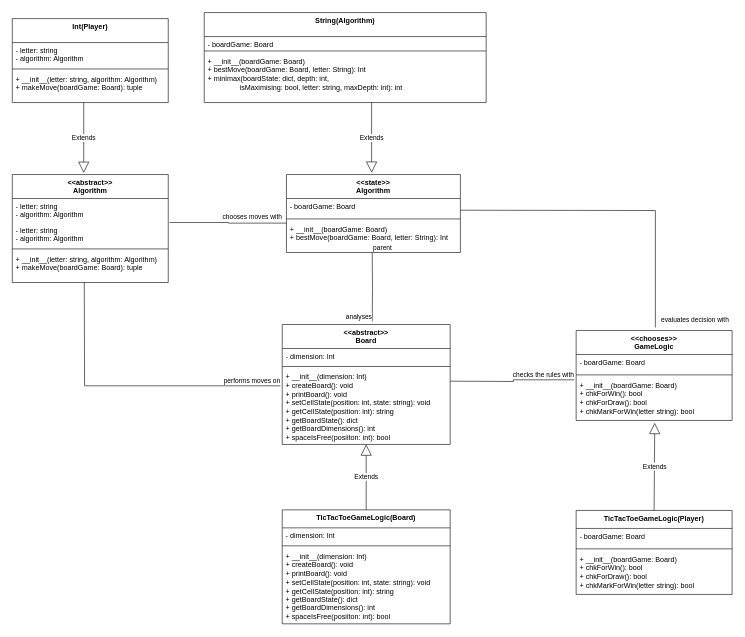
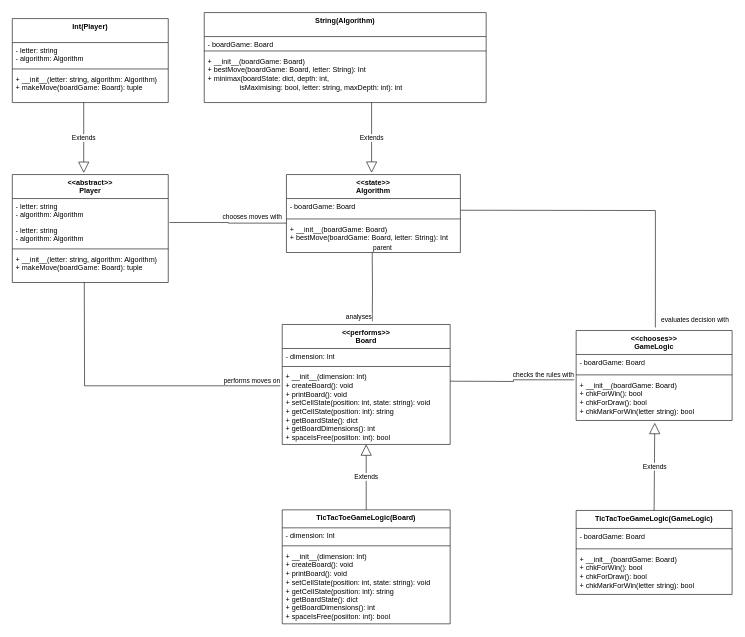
  <mxCell id="0" />
  <mxCell id="1" parent="0" />
  <mxCell id="2" value="&amp;lt;&amp;lt;state&amp;gt;&amp;gt;&lt;br&gt;Algorithm&lt;br&gt;" style="swimlane;fontStyle=1;align=center;verticalAlign=top;childLayout=stackLayout;horizontal=1;startSize=40;horizontalStack=0;resizeParent=1;resizeParentMax=0;resizeLast=0;collapsible=1;marginBottom=0;whiteSpace=wrap;html=1;" parent="1" vertex="1"><mxGeometry x="477" y="290" width="290" height="130" as="geometry" /></mxCell>
  <mxCell id="3" value="- boardGame: Board&lt;br&gt;" style="text;strokeColor=none;fillColor=none;align=left;verticalAlign=top;spacingLeft=4;spacingRight=4;overflow=hidden;rotatable=0;points=[[0,0.5],[1,0.5]];portConstraint=eastwest;whiteSpace=wrap;html=1;" parent="2" vertex="1"><mxGeometry y="40" width="290" height="30" as="geometry" /></mxCell>
  <mxCell id="4" value="" style="line;strokeWidth=1;fillColor=none;align=left;verticalAlign=middle;spacingTop=-1;spacingLeft=3;spacingRight=3;rotatable=0;labelPosition=right;points=[];portConstraint=eastwest;strokeColor=inherit;" parent="2" vertex="1"><mxGeometry y="70" width="290" height="8" as="geometry" /></mxCell>
  <mxCell id="5" value="+ __init__(boardGame: Board)&lt;br&gt;+ bestMove(boardGame: Board, letter: String): Int" style="text;strokeColor=none;fillColor=none;align=left;verticalAlign=top;spacingLeft=4;spacingRight=4;overflow=hidden;rotatable=0;points=[[0,0.5],[1,0.5]];portConstraint=eastwest;whiteSpace=wrap;html=1;" parent="2" vertex="1"><mxGeometry y="78" width="290" height="52" as="geometry" /></mxCell>
- <mxCell id="6" value="&amp;lt;&amp;lt;abstract&amp;gt;&amp;gt;&lt;br&gt;Board&lt;br&gt;" style="swimlane;fontStyle=1;align=center;verticalAlign=top;childLayout=stackLayout;horizontal=1;startSize=40;horizontalStack=0;resizeParent=1;resizeParentMax=0;resizeLast=0;collapsible=1;marginBottom=0;whiteSpace=wrap;html=1;" parent="1" vertex="1"><mxGeometry x="470" y="540" width="280" height="200" as="geometry" /></mxCell>
+ <mxCell id="6" value="&amp;lt;&amp;lt;performs&amp;gt;&amp;gt;&lt;br&gt;Board&lt;br&gt;" style="swimlane;fontStyle=1;align=center;verticalAlign=top;childLayout=stackLayout;horizontal=1;startSize=40;horizontalStack=0;resizeParent=1;resizeParentMax=0;resizeLast=0;collapsible=1;marginBottom=0;whiteSpace=wrap;html=1;" parent="1" vertex="1"><mxGeometry x="470" y="540" width="280" height="200" as="geometry" /></mxCell>
  <mxCell id="7" value="- dimension: Int" style="text;strokeColor=none;fillColor=none;align=left;verticalAlign=top;spacingLeft=4;spacingRight=4;overflow=hidden;rotatable=0;points=[[0,0.5],[1,0.5]];portConstraint=eastwest;whiteSpace=wrap;html=1;" parent="6" vertex="1"><mxGeometry y="40" width="280" height="26" as="geometry" /></mxCell>
  <mxCell id="8" value="" style="line;strokeWidth=1;fillColor=none;align=left;verticalAlign=middle;spacingTop=-1;spacingLeft=3;spacingRight=3;rotatable=0;labelPosition=right;points=[];portConstraint=eastwest;strokeColor=inherit;" parent="6" vertex="1"><mxGeometry y="66" width="280" height="8" as="geometry" /></mxCell>
  <mxCell id="9" value="+ __init__(dimension: Int)&lt;br&gt;+ createBoard(): void&lt;br&gt;+ printBoard(): void&lt;br&gt;+ setCellState(position: int, state: string): void&lt;br&gt;+ getCellState(position: int): string&lt;br&gt;+ getBoardState(): dict&lt;br&gt;+ getBoardDimensions(): int&lt;br&gt;+ spaceIsFree(posiiton: int): bool" style="text;strokeColor=none;fillColor=none;align=left;verticalAlign=top;spacingLeft=4;spacingRight=4;overflow=hidden;rotatable=0;points=[[0,0.5],[1,0.5]];portConstraint=eastwest;whiteSpace=wrap;html=1;" parent="6" vertex="1"><mxGeometry y="74" width="280" height="126" as="geometry" /></mxCell>
  <mxCell id="10" value="&amp;lt;&amp;lt;chooses&amp;gt;&amp;gt;&lt;br&gt;GameLogic" style="swimlane;fontStyle=1;align=center;verticalAlign=top;childLayout=stackLayout;horizontal=1;startSize=40;horizontalStack=0;resizeParent=1;resizeParentMax=0;resizeLast=0;collapsible=1;marginBottom=0;whiteSpace=wrap;html=1;" parent="1" vertex="1"><mxGeometry x="960" y="550" width="260" height="150" as="geometry" /></mxCell>
  <mxCell id="11" value="- boardGame: Board" style="text;strokeColor=none;fillColor=none;align=left;verticalAlign=top;spacingLeft=4;spacingRight=4;overflow=hidden;rotatable=0;points=[[0,0.5],[1,0.5]];portConstraint=eastwest;whiteSpace=wrap;html=1;" parent="10" vertex="1"><mxGeometry y="40" width="260" height="30" as="geometry" /></mxCell>
  <mxCell id="12" value="" style="line;strokeWidth=1;fillColor=none;align=left;verticalAlign=middle;spacingTop=-1;spacingLeft=3;spacingRight=3;rotatable=0;labelPosition=right;points=[];portConstraint=eastwest;strokeColor=inherit;" parent="10" vertex="1"><mxGeometry y="70" width="260" height="8" as="geometry" /></mxCell>
  <mxCell id="13" value="+ __init__(boardGame: Board)&lt;br&gt;+ chkForWin(): bool&lt;br&gt;+ chkForDraw(): bool&lt;br&gt;+ chkMarkForWin(letter string): bool" style="text;strokeColor=none;fillColor=none;align=left;verticalAlign=top;spacingLeft=4;spacingRight=4;overflow=hidden;rotatable=0;points=[[0,0.5],[1,0.5]];portConstraint=eastwest;whiteSpace=wrap;html=1;" parent="10" vertex="1"><mxGeometry y="78" width="260" height="72" as="geometry" /></mxCell>
- <mxCell id="14" value="&amp;lt;&amp;lt;abstract&amp;gt;&amp;gt;&lt;br&gt;Algorithm" style="swimlane;fontStyle=1;align=center;verticalAlign=top;childLayout=stackLayout;horizontal=1;startSize=40;horizontalStack=0;resizeParent=1;resizeParentMax=0;resizeLast=0;collapsible=1;marginBottom=0;whiteSpace=wrap;html=1;" parent="1" vertex="1"><mxGeometry x="20" y="290" width="260" height="180" as="geometry" /></mxCell>
+ <mxCell id="14" value="&amp;lt;&amp;lt;abstract&amp;gt;&amp;gt;&lt;br&gt;Player" style="swimlane;fontStyle=1;align=center;verticalAlign=top;childLayout=stackLayout;horizontal=1;startSize=40;horizontalStack=0;resizeParent=1;resizeParentMax=0;resizeLast=0;collapsible=1;marginBottom=0;whiteSpace=wrap;html=1;" parent="1" vertex="1"><mxGeometry x="20" y="290" width="260" height="180" as="geometry" /></mxCell>
  <mxCell id="15" value="- letter: string&lt;br&gt;- algorithm: Algorithm" style="text;strokeColor=none;fillColor=none;align=left;verticalAlign=top;spacingLeft=4;spacingRight=4;overflow=hidden;rotatable=0;points=[[0,0.5],[1,0.5]];portConstraint=eastwest;whiteSpace=wrap;html=1;" parent="14" vertex="1"><mxGeometry y="40" width="260" height="40" as="geometry" /></mxCell>
  <mxCell id="16" value="- letter: string&lt;br&gt;- algorithm: Algorithm" style="text;strokeColor=none;fillColor=none;align=left;verticalAlign=top;spacingLeft=4;spacingRight=4;overflow=hidden;rotatable=0;points=[[0,0.5],[1,0.5]];portConstraint=eastwest;whiteSpace=wrap;html=1;" parent="14" vertex="1"><mxGeometry y="80" width="260" height="40" as="geometry" /></mxCell>
  <mxCell id="17" value="" style="line;strokeWidth=1;fillColor=none;align=left;verticalAlign=middle;spacingTop=-1;spacingLeft=3;spacingRight=3;rotatable=0;labelPosition=right;points=[];portConstraint=eastwest;strokeColor=inherit;" parent="14" vertex="1"><mxGeometry y="120" width="260" height="8" as="geometry" /></mxCell>
  <mxCell id="18" value="+ __init__(letter: string, algorithm: Algorithm)&lt;br&gt;+ makeMove(boardGame: Board): tuple" style="text;strokeColor=none;fillColor=none;align=left;verticalAlign=top;spacingLeft=4;spacingRight=4;overflow=hidden;rotatable=0;points=[[0,0.5],[1,0.5]];portConstraint=eastwest;whiteSpace=wrap;html=1;" parent="14" vertex="1"><mxGeometry y="128" width="260" height="52" as="geometry" /></mxCell>
  <mxCell id="19" value="String(Algorithm)" style="swimlane;fontStyle=1;align=center;verticalAlign=top;childLayout=stackLayout;horizontal=1;startSize=40;horizontalStack=0;resizeParent=1;resizeParentMax=0;resizeLast=0;collapsible=1;marginBottom=0;whiteSpace=wrap;html=1;" parent="1" vertex="1"><mxGeometry x="340" y="20" width="470" height="150" as="geometry" /></mxCell>
  <mxCell id="20" value="- boardGame: Board&lt;br&gt;" style="text;strokeColor=none;fillColor=none;align=left;verticalAlign=top;spacingLeft=4;spacingRight=4;overflow=hidden;rotatable=0;points=[[0,0.5],[1,0.5]];portConstraint=eastwest;whiteSpace=wrap;html=1;" parent="19" vertex="1"><mxGeometry y="40" width="470" height="20" as="geometry" /></mxCell>
  <mxCell id="21" value="" style="line;strokeWidth=1;fillColor=none;align=left;verticalAlign=middle;spacingTop=-1;spacingLeft=3;spacingRight=3;rotatable=0;labelPosition=right;points=[];portConstraint=eastwest;strokeColor=inherit;" parent="19" vertex="1"><mxGeometry y="60" width="470" height="8" as="geometry" /></mxCell>
  <mxCell id="22" value="+ __init__(boardGame: Board)&lt;br&gt;+ bestMove(boardGame: Board, letter: String): Int&lt;br&gt;+ minimax(boardState: dict, depth: int, &lt;br&gt;&lt;span style=&quot;white-space: pre;&quot;&gt;&#09;&lt;/span&gt;&lt;span style=&quot;white-space: pre;&quot;&gt;&#09;&lt;/span&gt;isMaximising: bool, letter: string, maxDepth: int): int" style="text;strokeColor=none;fillColor=none;align=left;verticalAlign=top;spacingLeft=4;spacingRight=4;overflow=hidden;rotatable=0;points=[[0,0.5],[1,0.5]];portConstraint=eastwest;whiteSpace=wrap;html=1;" parent="19" vertex="1"><mxGeometry y="68" width="470" height="82" as="geometry" /></mxCell>
- <mxCell id="23" value="TicTacToeGameLogic(Player)" style="swimlane;fontStyle=1;align=center;verticalAlign=top;childLayout=stackLayout;horizontal=1;startSize=30;horizontalStack=0;resizeParent=1;resizeParentMax=0;resizeLast=0;collapsible=1;marginBottom=0;whiteSpace=wrap;html=1;" parent="1" vertex="1"><mxGeometry x="960" y="850" width="260" height="140" as="geometry" /></mxCell>
+ <mxCell id="23" value="TicTacToeGameLogic(GameLogic)" style="swimlane;fontStyle=1;align=center;verticalAlign=top;childLayout=stackLayout;horizontal=1;startSize=30;horizontalStack=0;resizeParent=1;resizeParentMax=0;resizeLast=0;collapsible=1;marginBottom=0;whiteSpace=wrap;html=1;" parent="1" vertex="1"><mxGeometry x="960" y="850" width="260" height="140" as="geometry" /></mxCell>
  <mxCell id="24" value="- boardGame: Board" style="text;strokeColor=none;fillColor=none;align=left;verticalAlign=top;spacingLeft=4;spacingRight=4;overflow=hidden;rotatable=0;points=[[0,0.5],[1,0.5]];portConstraint=eastwest;whiteSpace=wrap;html=1;" parent="23" vertex="1"><mxGeometry y="30" width="260" height="30" as="geometry" /></mxCell>
  <mxCell id="25" value="" style="line;strokeWidth=1;fillColor=none;align=left;verticalAlign=middle;spacingTop=-1;spacingLeft=3;spacingRight=3;rotatable=0;labelPosition=right;points=[];portConstraint=eastwest;strokeColor=inherit;" parent="23" vertex="1"><mxGeometry y="60" width="260" height="8" as="geometry" /></mxCell>
  <mxCell id="26" value="+ __init__(boardGame: Board)&lt;br&gt;+ chkForWin(): bool&lt;br&gt;+ chkForDraw(): bool&lt;br&gt;+ chkMarkForWin(letter string): bool" style="text;strokeColor=none;fillColor=none;align=left;verticalAlign=top;spacingLeft=4;spacingRight=4;overflow=hidden;rotatable=0;points=[[0,0.5],[1,0.5]];portConstraint=eastwest;whiteSpace=wrap;html=1;" parent="23" vertex="1"><mxGeometry y="68" width="260" height="72" as="geometry" /></mxCell>
  <mxCell id="27" value="TicTacToeGameLogic(Board)" style="swimlane;fontStyle=1;align=center;verticalAlign=top;childLayout=stackLayout;horizontal=1;startSize=30;horizontalStack=0;resizeParent=1;resizeParentMax=0;resizeLast=0;collapsible=1;marginBottom=0;whiteSpace=wrap;html=1;" parent="1" vertex="1"><mxGeometry x="470" y="849" width="280" height="190" as="geometry" /></mxCell>
  <mxCell id="28" value="- dimension: Int" style="text;strokeColor=none;fillColor=none;align=left;verticalAlign=top;spacingLeft=4;spacingRight=4;overflow=hidden;rotatable=0;points=[[0,0.5],[1,0.5]];portConstraint=eastwest;whiteSpace=wrap;html=1;" parent="27" vertex="1"><mxGeometry y="30" width="280" height="26" as="geometry" /></mxCell>
  <mxCell id="29" value="" style="line;strokeWidth=1;fillColor=none;align=left;verticalAlign=middle;spacingTop=-1;spacingLeft=3;spacingRight=3;rotatable=0;labelPosition=right;points=[];portConstraint=eastwest;strokeColor=inherit;" parent="27" vertex="1"><mxGeometry y="56" width="280" height="8" as="geometry" /></mxCell>
  <mxCell id="30" value="+ __init__(dimension: Int)&lt;br&gt;+ createBoard(): void&lt;br&gt;+ printBoard(): void&lt;br&gt;+ setCellState(position: int, state: string): void&lt;br&gt;+ getCellState(position: int): string&lt;br&gt;+ getBoardState(): dict&lt;br&gt;+ getBoardDimensions(): int&lt;br&gt;+ spaceIsFree(posiiton: int): bool" style="text;strokeColor=none;fillColor=none;align=left;verticalAlign=top;spacingLeft=4;spacingRight=4;overflow=hidden;rotatable=0;points=[[0,0.5],[1,0.5]];portConstraint=eastwest;whiteSpace=wrap;html=1;" parent="27" vertex="1"><mxGeometry y="64" width="280" height="126" as="geometry" /></mxCell>
  <mxCell id="31" value="Int(Player)" style="swimlane;fontStyle=1;align=center;verticalAlign=top;childLayout=stackLayout;horizontal=1;startSize=40;horizontalStack=0;resizeParent=1;resizeParentMax=0;resizeLast=0;collapsible=1;marginBottom=0;whiteSpace=wrap;html=1;" parent="1" vertex="1"><mxGeometry x="20" y="30" width="260" height="140" as="geometry" /></mxCell>
  <mxCell id="32" value="- letter: string&lt;br&gt;- algorithm: Algorithm" style="text;strokeColor=none;fillColor=none;align=left;verticalAlign=top;spacingLeft=4;spacingRight=4;overflow=hidden;rotatable=0;points=[[0,0.5],[1,0.5]];portConstraint=eastwest;whiteSpace=wrap;html=1;" parent="31" vertex="1"><mxGeometry y="40" width="260" height="40" as="geometry" /></mxCell>
  <mxCell id="33" value="" style="line;strokeWidth=1;fillColor=none;align=left;verticalAlign=middle;spacingTop=-1;spacingLeft=3;spacingRight=3;rotatable=0;labelPosition=right;points=[];portConstraint=eastwest;strokeColor=inherit;" parent="31" vertex="1"><mxGeometry y="80" width="260" height="8" as="geometry" /></mxCell>
  <mxCell id="34" value="+ __init__(letter: string, algorithm: Algorithm)&lt;br&gt;+ makeMove(boardGame: Board): tuple" style="text;strokeColor=none;fillColor=none;align=left;verticalAlign=top;spacingLeft=4;spacingRight=4;overflow=hidden;rotatable=0;points=[[0,0.5],[1,0.5]];portConstraint=eastwest;whiteSpace=wrap;html=1;" parent="31" vertex="1"><mxGeometry y="88" width="260" height="52" as="geometry" /></mxCell>
  <mxCell id="35" value="" style="endArrow=none;html=1;edgeStyle=orthogonalEdgeStyle;rounded=0;entryX=0.508;entryY=-0.033;entryDx=0;entryDy=0;entryPerimeter=0;" parent="1" target="10" edge="1"><mxGeometry relative="1" as="geometry"><mxPoint x="767" y="349.5" as="sourcePoint" /><mxPoint x="927" y="349.5" as="targetPoint" /></mxGeometry></mxCell>
  <mxCell id="36" value="evaluates decision with" style="edgeLabel;resizable=0;html=1;align=left;verticalAlign=bottom;" parent="35" connectable="0" vertex="1"><mxGeometry x="-1" relative="1" as="geometry"><mxPoint x="333" y="191" as="offset" /></mxGeometry></mxCell>
  <mxCell id="37" value="" style="endArrow=none;html=1;edgeStyle=orthogonalEdgeStyle;rounded=0;entryX=0.536;entryY=-0.026;entryDx=0;entryDy=0;entryPerimeter=0;" parent="1" target="6" edge="1"><mxGeometry relative="1" as="geometry"><mxPoint x="620" y="420" as="sourcePoint" /><mxPoint x="702" y="470" as="targetPoint" /></mxGeometry></mxCell>
  <mxCell id="38" value="parent" style="edgeLabel;resizable=0;html=1;align=left;verticalAlign=bottom;" parent="37" connectable="0" vertex="1"><mxGeometry x="-1" relative="1" as="geometry" /></mxCell>
  <mxCell id="39" value="analyses" style="edgeLabel;resizable=0;html=1;align=right;verticalAlign=bottom;" parent="37" connectable="0" vertex="1"><mxGeometry x="1" relative="1" as="geometry" /></mxCell>
  <mxCell id="40" value="" style="endArrow=none;html=1;edgeStyle=orthogonalEdgeStyle;rounded=0;" parent="1" edge="1"><mxGeometry relative="1" as="geometry"><mxPoint x="282" y="370" as="sourcePoint" /><mxPoint x="477" y="371" as="targetPoint" /><Array as="points"><mxPoint x="380" y="370" /></Array></mxGeometry></mxCell>
  <mxCell id="41" value="chooses moves with" style="edgeLabel;resizable=0;html=1;align=right;verticalAlign=bottom;" parent="40" connectable="0" vertex="1"><mxGeometry x="1" relative="1" as="geometry"><mxPoint x="-7" y="-3" as="offset" /></mxGeometry></mxCell>
  <mxCell id="42" value="" style="endArrow=none;html=1;edgeStyle=orthogonalEdgeStyle;rounded=0;entryX=-0.011;entryY=0.224;entryDx=0;entryDy=0;entryPerimeter=0;" parent="1" target="9" edge="1"><mxGeometry relative="1" as="geometry"><mxPoint x="140" y="470" as="sourcePoint" /><mxPoint x="300" y="639.5" as="targetPoint" /></mxGeometry></mxCell>
  <mxCell id="43" value="performs moves on" style="edgeLabel;resizable=0;html=1;align=right;verticalAlign=bottom;" parent="42" connectable="0" vertex="1"><mxGeometry x="1" relative="1" as="geometry" /></mxCell>
  <mxCell id="44" value="" style="endArrow=none;html=1;edgeStyle=orthogonalEdgeStyle;rounded=0;entryX=-0.012;entryY=0.059;entryDx=0;entryDy=0;entryPerimeter=0;" parent="1" target="13" edge="1"><mxGeometry relative="1" as="geometry"><mxPoint x="750" y="634.5" as="sourcePoint" /><mxPoint x="910" y="634.5" as="targetPoint" /></mxGeometry></mxCell>
  <mxCell id="45" value="checks the rules with" style="edgeLabel;resizable=0;html=1;align=right;verticalAlign=bottom;" parent="44" connectable="0" vertex="1"><mxGeometry x="1" relative="1" as="geometry" /></mxCell>
  <mxCell id="46" value="Extends" style="endArrow=block;endSize=16;endFill=0;html=1;rounded=0;entryX=0.458;entryY=-0.015;entryDx=0;entryDy=0;entryPerimeter=0;exitX=0.458;exitY=1;exitDx=0;exitDy=0;exitPerimeter=0;" parent="1" source="34" target="14" edge="1"><mxGeometry width="160" relative="1" as="geometry"><mxPoint x="140" y="210" as="sourcePoint" /><mxPoint x="300" y="210" as="targetPoint" /></mxGeometry></mxCell>
  <mxCell id="47" value="Extends" style="endArrow=block;endSize=16;endFill=0;html=1;rounded=0;" parent="1" edge="1"><mxGeometry width="160" relative="1" as="geometry"><mxPoint x="619" y="170" as="sourcePoint" /><mxPoint x="619" y="287" as="targetPoint" /></mxGeometry></mxCell>
  <mxCell id="48" value="Extends" style="endArrow=block;endSize=16;endFill=0;html=1;rounded=0;exitX=0.5;exitY=0;exitDx=0;exitDy=0;" parent="1" source="27" edge="1"><mxGeometry width="160" relative="1" as="geometry"><mxPoint x="609.5" y="830" as="sourcePoint" /><mxPoint x="610" y="740" as="targetPoint" /></mxGeometry></mxCell>
  <mxCell id="49" value="Extends" style="endArrow=block;endSize=16;endFill=0;html=1;rounded=0;exitX=0.5;exitY=0;exitDx=0;exitDy=0;entryX=0.504;entryY=1.056;entryDx=0;entryDy=0;entryPerimeter=0;" parent="1" target="13" edge="1"><mxGeometry width="160" relative="1" as="geometry"><mxPoint x="1090" y="850" as="sourcePoint" /><mxPoint x="1089.5" y="731" as="targetPoint" /></mxGeometry></mxCell>
